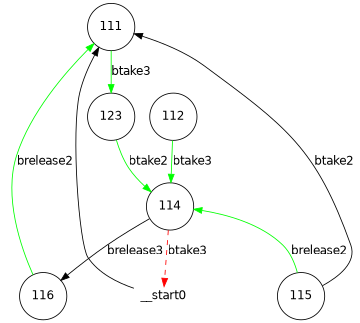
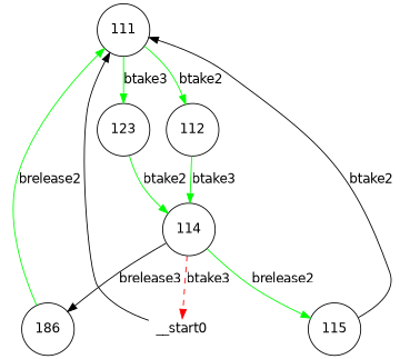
  digraph {
    fontname="DejaVu Sans"
    node [fontname="DejaVu Sans" shape=circle]
    edge [color=green contract=GREEN fontname="DejaVu Sans" modality=MUST style="strict"]
    n1 [label=111]
    n2 [label=123]
    n3 [label=112]
    n4 [label=114]
    n5 [label=115]
-   n6 [label=116]
+   n6 [label=186]
    __start0 [height=0 shape=none width=0]
    n1 -> n2 [label=btake3]
+   n1 -> n3 [label=btake2]
    n2 -> n4 [label=btake2]
    n3 -> n4 [label=btake3]
-   n5 -> n4 [label=brelease2]
+   n4 -> n5 [label=brelease2]
    n4 -> n6 [contract=NONE label=brelease3 color=""]
    n4 -> __start0 [color=red contract=RED label=btake3 modality=MAY style=dashed]
    n5 -> n1 [contract=NONE label=btake2 color=""]
    n6 -> n1 [label=brelease2]
    __start0 -> n1 [color="" contract="" modality="" style=""]
  }
